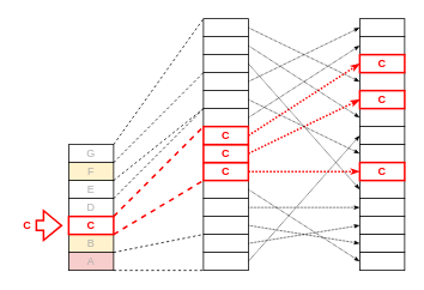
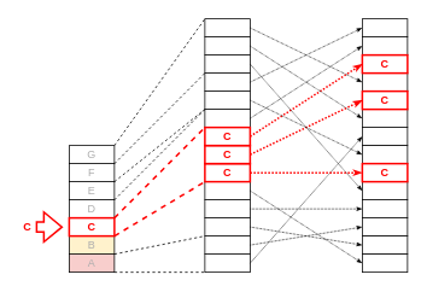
  <mxCell id="0" />
  <mxCell id="1" parent="0" />
  <mxCell id="2" value="A" style="rounded=0;whiteSpace=wrap;html=1;fontColor=#ADADAD;fillColor=#f8cecc;" vertex="1" parent="1"><mxGeometry x="76" y="280" width="50" height="20" as="geometry" /></mxCell>
  <mxCell id="3" value="B" style="rounded=0;whiteSpace=wrap;html=1;fontColor=#ADADAD;fillColor=#fff2cc;" vertex="1" parent="1"><mxGeometry x="76" y="260" width="50" height="20" as="geometry" /></mxCell>
  <mxCell id="4" value="D" style="rounded=0;whiteSpace=wrap;html=1;fontColor=#ADADAD;" vertex="1" parent="1"><mxGeometry x="76" y="220" width="50" height="20" as="geometry" /></mxCell>
  <mxCell id="5" value="E" style="rounded=0;whiteSpace=wrap;html=1;fontColor=#ADADAD;" vertex="1" parent="1"><mxGeometry x="76" y="200" width="50" height="20" as="geometry" /></mxCell>
  <mxCell id="6" value="" style="rounded=0;whiteSpace=wrap;html=1;" vertex="1" parent="1"><mxGeometry x="226" y="280" width="50" height="20" as="geometry" /></mxCell>
  <mxCell id="7" value="" style="rounded=0;whiteSpace=wrap;html=1;" vertex="1" parent="1"><mxGeometry x="226" y="260" width="50" height="20" as="geometry" /></mxCell>
  <mxCell id="8" value="" style="rounded=0;whiteSpace=wrap;html=1;" vertex="1" parent="1"><mxGeometry x="226" y="240" width="50" height="20" as="geometry" /></mxCell>
  <mxCell id="9" value="" style="rounded=0;whiteSpace=wrap;html=1;" vertex="1" parent="1"><mxGeometry x="226" y="220" width="50" height="20" as="geometry" /></mxCell>
  <mxCell id="10" value="" style="rounded=0;whiteSpace=wrap;html=1;" vertex="1" parent="1"><mxGeometry x="226" y="200" width="50" height="20" as="geometry" /></mxCell>
  <mxCell id="11" value="" style="rounded=0;whiteSpace=wrap;html=1;" vertex="1" parent="1"><mxGeometry x="226" y="120" width="50" height="20" as="geometry" /></mxCell>
  <mxCell id="12" value="" style="rounded=0;whiteSpace=wrap;html=1;" vertex="1" parent="1"><mxGeometry x="226" y="100" width="50" height="20" as="geometry" /></mxCell>
  <mxCell id="13" value="" style="rounded=0;whiteSpace=wrap;html=1;" vertex="1" parent="1"><mxGeometry x="226" y="80" width="50" height="20" as="geometry" /></mxCell>
  <mxCell id="14" value="" style="rounded=0;whiteSpace=wrap;html=1;" vertex="1" parent="1"><mxGeometry x="226" y="60" width="50" height="20" as="geometry" /></mxCell>
  <mxCell id="15" value="" style="rounded=0;whiteSpace=wrap;html=1;" vertex="1" parent="1"><mxGeometry x="226" y="40" width="50" height="20" as="geometry" /></mxCell>
  <mxCell id="16" value="" style="rounded=0;whiteSpace=wrap;html=1;" vertex="1" parent="1"><mxGeometry x="226" y="20" width="50" height="20" as="geometry" /></mxCell>
- <mxCell id="17" value="F" style="rounded=0;whiteSpace=wrap;html=1;fontColor=#ADADAD;fillColor=#fff2cc;" vertex="1" parent="1"><mxGeometry x="76" y="180" width="50" height="20" as="geometry" /></mxCell>
+ <mxCell id="17" value="F" style="rounded=0;whiteSpace=wrap;html=1;fontColor=#ADADAD;" vertex="1" parent="1"><mxGeometry x="76" y="180" width="50" height="20" as="geometry" /></mxCell>
  <mxCell id="18" value="G" style="rounded=0;whiteSpace=wrap;html=1;fontColor=#ADADAD;" vertex="1" parent="1"><mxGeometry x="76" y="160" width="50" height="20" as="geometry" /></mxCell>
  <mxCell id="19" value="" style="rounded=0;whiteSpace=wrap;html=1;" vertex="1" parent="1"><mxGeometry x="400" y="140" width="50" height="20" as="geometry" /></mxCell>
  <mxCell id="20" value="" style="rounded=0;whiteSpace=wrap;html=1;" vertex="1" parent="1"><mxGeometry x="400" y="240" width="50" height="20" as="geometry" /></mxCell>
  <mxCell id="21" value="" style="rounded=0;whiteSpace=wrap;html=1;" vertex="1" parent="1"><mxGeometry x="400" y="260" width="50" height="20" as="geometry" /></mxCell>
  <mxCell id="22" value="" style="rounded=0;whiteSpace=wrap;html=1;" vertex="1" parent="1"><mxGeometry x="400" y="220" width="50" height="20" as="geometry" /></mxCell>
  <mxCell id="23" value="" style="rounded=0;whiteSpace=wrap;html=1;" vertex="1" parent="1"><mxGeometry x="400" y="280" width="50" height="20" as="geometry" /></mxCell>
  <mxCell id="24" value="" style="rounded=0;whiteSpace=wrap;html=1;" vertex="1" parent="1"><mxGeometry x="400" y="40" width="50" height="20" as="geometry" /></mxCell>
  <mxCell id="25" value="" style="rounded=0;whiteSpace=wrap;html=1;" vertex="1" parent="1"><mxGeometry x="400" y="160" width="50" height="20" as="geometry" /></mxCell>
  <mxCell id="26" value="" style="rounded=0;whiteSpace=wrap;html=1;" vertex="1" parent="1"><mxGeometry x="400" y="20" width="50" height="20" as="geometry" /></mxCell>
  <mxCell id="27" value="" style="rounded=0;whiteSpace=wrap;html=1;" vertex="1" parent="1"><mxGeometry x="400" y="200" width="50" height="20" as="geometry" /></mxCell>
  <mxCell id="28" value="" style="rounded=0;whiteSpace=wrap;html=1;" vertex="1" parent="1"><mxGeometry x="400" y="120" width="50" height="20" as="geometry" /></mxCell>
  <mxCell id="29" value="" style="rounded=0;whiteSpace=wrap;html=1;" vertex="1" parent="1"><mxGeometry x="400" y="80" width="50" height="20" as="geometry" /></mxCell>
  <mxCell id="30" value="" style="endArrow=none;dashed=1;html=1;rounded=0;exitX=1;exitY=1;exitDx=0;exitDy=0;entryX=0;entryY=1;entryDx=0;entryDy=0;" edge="1" parent="1"><mxGeometry width="50" height="50" relative="1" as="geometry"><mxPoint x="126" y="300" as="sourcePoint" /><mxPoint x="226" y="300" as="targetPoint" /></mxGeometry></mxCell>
  <mxCell id="31" value="" style="endArrow=none;dashed=1;html=1;rounded=0;exitX=1;exitY=1;exitDx=0;exitDy=0;entryX=0;entryY=0;entryDx=0;entryDy=0;" edge="1" parent="1" target="7"><mxGeometry width="50" height="50" relative="1" as="geometry"><mxPoint x="126" y="280" as="sourcePoint" /><mxPoint x="226" y="280" as="targetPoint" /></mxGeometry></mxCell>
  <mxCell id="32" value="" style="endArrow=none;dashed=1;html=1;rounded=0;exitX=1;exitY=1;exitDx=0;exitDy=0;entryX=0;entryY=0;entryDx=0;entryDy=0;strokeWidth=2;strokeColor=#FF0000;" edge="1" parent="1" target="10"><mxGeometry width="50" height="50" relative="1" as="geometry"><mxPoint x="126" y="260" as="sourcePoint" /><mxPoint x="226" y="260" as="targetPoint" /></mxGeometry></mxCell>
  <mxCell id="33" value="" style="endArrow=none;dashed=1;html=1;rounded=0;exitX=1;exitY=1;exitDx=0;exitDy=0;entryX=0;entryY=0;entryDx=0;entryDy=0;strokeWidth=2;strokeColor=#FF0000;" edge="1" parent="1" target="57"><mxGeometry width="50" height="50" relative="1" as="geometry"><mxPoint x="126" y="240" as="sourcePoint" /><mxPoint x="226" y="240" as="targetPoint" /></mxGeometry></mxCell>
  <mxCell id="34" value="" style="endArrow=none;dashed=1;html=1;rounded=0;exitX=1;exitY=1;exitDx=0;exitDy=0;entryX=0;entryY=0;entryDx=0;entryDy=0;" edge="1" parent="1" target="11"><mxGeometry width="50" height="50" relative="1" as="geometry"><mxPoint x="126" y="220" as="sourcePoint" /><mxPoint x="226" y="220" as="targetPoint" /></mxGeometry></mxCell>
  <mxCell id="35" value="" style="endArrow=none;dashed=1;html=1;rounded=0;exitX=1;exitY=1;exitDx=0;exitDy=0;entryX=0;entryY=1;entryDx=0;entryDy=0;" edge="1" parent="1" target="12"><mxGeometry width="50" height="50" relative="1" as="geometry"><mxPoint x="126" y="200" as="sourcePoint" /><mxPoint x="226" y="200" as="targetPoint" /></mxGeometry></mxCell>
  <mxCell id="36" value="" style="endArrow=none;dashed=1;html=1;rounded=0;exitX=1;exitY=1;exitDx=0;exitDy=0;entryX=0;entryY=1;entryDx=0;entryDy=0;" edge="1" parent="1" target="14"><mxGeometry width="50" height="50" relative="1" as="geometry"><mxPoint x="126" y="180" as="sourcePoint" /><mxPoint x="226" y="180" as="targetPoint" /></mxGeometry></mxCell>
  <mxCell id="37" value="" style="endArrow=none;dashed=1;html=1;rounded=0;exitX=1;exitY=1;exitDx=0;exitDy=0;entryX=0;entryY=0;entryDx=0;entryDy=0;" edge="1" parent="1" target="16"><mxGeometry width="50" height="50" relative="1" as="geometry"><mxPoint x="126" y="160" as="sourcePoint" /><mxPoint x="226" y="160" as="targetPoint" /></mxGeometry></mxCell>
  <mxCell id="38" value="" style="endArrow=classicThin;html=1;rounded=0;exitX=1;exitY=0.5;exitDx=0;exitDy=0;entryX=0;entryY=0.5;entryDx=0;entryDy=0;endFill=1;endSize=4;dashed=1;dashPattern=1 1;" edge="1" parent="1" source="6" target="19"><mxGeometry width="50" height="50" relative="1" as="geometry"><mxPoint x="306" y="260" as="sourcePoint" /><mxPoint x="356" y="210" as="targetPoint" /></mxGeometry></mxCell>
  <mxCell id="39" value="" style="endArrow=classicThin;html=1;rounded=0;exitX=1;exitY=0.5;exitDx=0;exitDy=0;entryX=0;entryY=0.5;entryDx=0;entryDy=0;endFill=1;endSize=4;dashed=1;dashPattern=1 1;" edge="1" parent="1" source="7" target="20"><mxGeometry width="50" height="50" relative="1" as="geometry"><mxPoint x="306" y="260" as="sourcePoint" /><mxPoint x="356" y="210" as="targetPoint" /></mxGeometry></mxCell>
  <mxCell id="40" value="" style="endArrow=classicThin;html=1;rounded=0;exitX=1;exitY=0.5;exitDx=0;exitDy=0;entryX=0;entryY=0.5;entryDx=0;entryDy=0;endFill=1;endSize=4;dashed=1;dashPattern=1 1;" edge="1" parent="1" source="8" target="21"><mxGeometry width="50" height="50" relative="1" as="geometry"><mxPoint x="336" y="220" as="sourcePoint" /><mxPoint x="386" y="170" as="targetPoint" /></mxGeometry></mxCell>
  <mxCell id="41" value="" style="endArrow=classicThin;html=1;rounded=0;exitX=1;exitY=0.5;exitDx=0;exitDy=0;entryX=0;entryY=0.5;entryDx=0;entryDy=0;endFill=1;endSize=4;dashed=1;dashPattern=1 1;" edge="1" parent="1" source="9" target="22"><mxGeometry width="50" height="50" relative="1" as="geometry"><mxPoint x="316" y="230" as="sourcePoint" /><mxPoint x="366" y="180" as="targetPoint" /></mxGeometry></mxCell>
  <mxCell id="42" value="" style="endArrow=classicThin;html=1;rounded=0;exitX=1;exitY=0.5;exitDx=0;exitDy=0;entryX=0;entryY=0.5;entryDx=0;entryDy=0;endFill=1;endSize=4;dashed=1;dashPattern=1 1;" edge="1" parent="1" source="10" target="23"><mxGeometry width="50" height="50" relative="1" as="geometry"><mxPoint x="316" y="170" as="sourcePoint" /><mxPoint x="366" y="120" as="targetPoint" /></mxGeometry></mxCell>
  <mxCell id="43" value="" style="endArrow=classicThin;html=1;rounded=0;exitX=1;exitY=0.5;exitDx=0;exitDy=0;entryX=0;entryY=0.5;entryDx=0;entryDy=0;endFill=1;endSize=4;dashed=1;dashPattern=1 1;strokeWidth=2;strokeColor=#FF0000;" edge="1" parent="1" source="55" target="58"><mxGeometry width="50" height="50" relative="1" as="geometry"><mxPoint x="316" y="110" as="sourcePoint" /><mxPoint x="366" y="60" as="targetPoint" /></mxGeometry></mxCell>
  <mxCell id="44" value="" style="endArrow=classicThin;html=1;rounded=0;exitX=1;exitY=0.5;exitDx=0;exitDy=0;entryX=0;entryY=0.5;entryDx=0;entryDy=0;endFill=1;endSize=4;dashed=1;dashPattern=1 1;strokeWidth=2;strokeColor=#FF0000;" edge="1" parent="1" source="56" target="59"><mxGeometry width="50" height="50" relative="1" as="geometry"><mxPoint x="316" y="60" as="sourcePoint" /><mxPoint x="366" y="10" as="targetPoint" /></mxGeometry></mxCell>
  <mxCell id="45" value="" style="endArrow=classicThin;html=1;rounded=0;exitX=1;exitY=0.5;exitDx=0;exitDy=0;entryX=0;entryY=0.5;entryDx=0;entryDy=0;endFill=1;endSize=4;dashed=1;dashPattern=1 1;strokeWidth=2;strokeColor=#FF0000;" edge="1" parent="1" source="57" target="60"><mxGeometry width="50" height="50" relative="1" as="geometry"><mxPoint x="316" y="150" as="sourcePoint" /><mxPoint x="366" y="100" as="targetPoint" /></mxGeometry></mxCell>
  <mxCell id="46" value="" style="endArrow=classicThin;html=1;rounded=0;exitX=1;exitY=0.5;exitDx=0;exitDy=0;entryX=0;entryY=0.5;entryDx=0;entryDy=0;endFill=1;endSize=4;dashed=1;dashPattern=1 1;" edge="1" parent="1" source="11" target="24"><mxGeometry width="50" height="50" relative="1" as="geometry"><mxPoint x="326" y="120" as="sourcePoint" /><mxPoint x="376" y="70" as="targetPoint" /></mxGeometry></mxCell>
  <mxCell id="47" value="" style="endArrow=classicThin;html=1;rounded=0;exitX=1;exitY=0.5;exitDx=0;exitDy=0;entryX=0;entryY=0.5;entryDx=0;entryDy=0;endFill=1;endSize=4;dashed=1;dashPattern=1 1;" edge="1" parent="1" source="12" target="25"><mxGeometry width="50" height="50" relative="1" as="geometry"><mxPoint x="326" y="100" as="sourcePoint" /><mxPoint x="376" y="50" as="targetPoint" /></mxGeometry></mxCell>
  <mxCell id="48" value="" style="endArrow=classicThin;html=1;rounded=0;exitX=1;exitY=0.5;exitDx=0;exitDy=0;entryX=0;entryY=0.5;entryDx=0;entryDy=0;endFill=1;endSize=4;dashed=1;dashPattern=1 1;" edge="1" parent="1" source="13" target="26"><mxGeometry width="50" height="50" relative="1" as="geometry"><mxPoint x="326" y="80" as="sourcePoint" /><mxPoint x="376" y="30" as="targetPoint" /></mxGeometry></mxCell>
  <mxCell id="49" value="" style="endArrow=classicThin;html=1;rounded=0;exitX=1;exitY=0.5;exitDx=0;exitDy=0;entryX=0;entryY=0.5;entryDx=0;entryDy=0;endFill=1;endSize=4;dashed=1;dashPattern=1 1;" edge="1" parent="1" source="14" target="27"><mxGeometry width="50" height="50" relative="1" as="geometry"><mxPoint x="326" y="50" as="sourcePoint" /><mxPoint x="376" y="0" as="targetPoint" /></mxGeometry></mxCell>
  <mxCell id="50" value="" style="endArrow=classicThin;html=1;rounded=0;exitX=1;exitY=0.5;exitDx=0;exitDy=0;entryX=0;entryY=0.5;entryDx=0;entryDy=0;endFill=1;endSize=4;dashed=1;dashPattern=1 1;" edge="1" parent="1" source="15" target="28"><mxGeometry width="50" height="50" relative="1" as="geometry"><mxPoint x="316" y="50" as="sourcePoint" /><mxPoint x="366" y="0" as="targetPoint" /></mxGeometry></mxCell>
  <mxCell id="51" value="" style="endArrow=classicThin;html=1;rounded=0;exitX=1;exitY=0.5;exitDx=0;exitDy=0;entryX=0;entryY=0.5;entryDx=0;entryDy=0;endFill=1;endSize=4;dashed=1;dashPattern=1 1;" edge="1" parent="1" source="16" target="29"><mxGeometry width="50" height="50" relative="1" as="geometry"><mxPoint x="306" y="30" as="sourcePoint" /><mxPoint x="356" y="-20" as="targetPoint" /></mxGeometry></mxCell>
  <mxCell id="52" value="" style="shape=flexArrow;endArrow=classic;html=1;rounded=0;strokeColor=#FF0000;strokeWidth=2;" edge="1" parent="1"><mxGeometry width="50" height="50" relative="1" as="geometry"><mxPoint x="39" y="250" as="sourcePoint" /><mxPoint x="69" y="250" as="targetPoint" /></mxGeometry></mxCell>
  <mxCell id="53" value="C" style="text;html=1;strokeColor=none;fillColor=none;align=center;verticalAlign=middle;whiteSpace=wrap;rounded=0;fontColor=#FF0000;fontStyle=1" vertex="1" parent="1"><mxGeometry x="20" y="235" width="20" height="30" as="geometry" /></mxCell>
  <mxCell id="54" value="C" style="rounded=0;whiteSpace=wrap;html=1;fontStyle=1;fontColor=#FF0000;strokeColor=#FF0000;strokeWidth=2;" vertex="1" parent="1"><mxGeometry x="76" y="240" width="50" height="20" as="geometry" /></mxCell>
  <mxCell id="55" value="C" style="rounded=0;whiteSpace=wrap;html=1;strokeColor=#FF0000;strokeWidth=2;fontStyle=1;fontColor=#FF0000;" vertex="1" parent="1"><mxGeometry x="226" y="180" width="50" height="20" as="geometry" /></mxCell>
  <mxCell id="56" value="C" style="rounded=0;whiteSpace=wrap;html=1;strokeColor=#FF0000;strokeWidth=2;fontStyle=1;fontColor=#FF0000;" vertex="1" parent="1"><mxGeometry x="226" y="160" width="50" height="20" as="geometry" /></mxCell>
  <mxCell id="57" value="C" style="rounded=0;whiteSpace=wrap;html=1;strokeColor=#FF0000;strokeWidth=2;fontStyle=1;fontColor=#FF0000;" vertex="1" parent="1"><mxGeometry x="226" y="140" width="50" height="20" as="geometry" /></mxCell>
  <mxCell id="58" value="C" style="rounded=0;whiteSpace=wrap;html=1;strokeColor=#FF0000;strokeWidth=2;fontStyle=1;fontColor=#FF0000;" vertex="1" parent="1"><mxGeometry x="400" y="180" width="50" height="20" as="geometry" /></mxCell>
  <mxCell id="59" value="C" style="rounded=0;whiteSpace=wrap;html=1;strokeColor=#FF0000;strokeWidth=2;fontStyle=1;fontColor=#FF0000;" vertex="1" parent="1"><mxGeometry x="400" y="100" width="50" height="20" as="geometry" /></mxCell>
  <mxCell id="60" value="C" style="rounded=0;whiteSpace=wrap;html=1;strokeColor=#FF0000;strokeWidth=2;fontStyle=1;fontColor=#FF0000;" vertex="1" parent="1"><mxGeometry x="400" y="60" width="50" height="20" as="geometry" /></mxCell>
